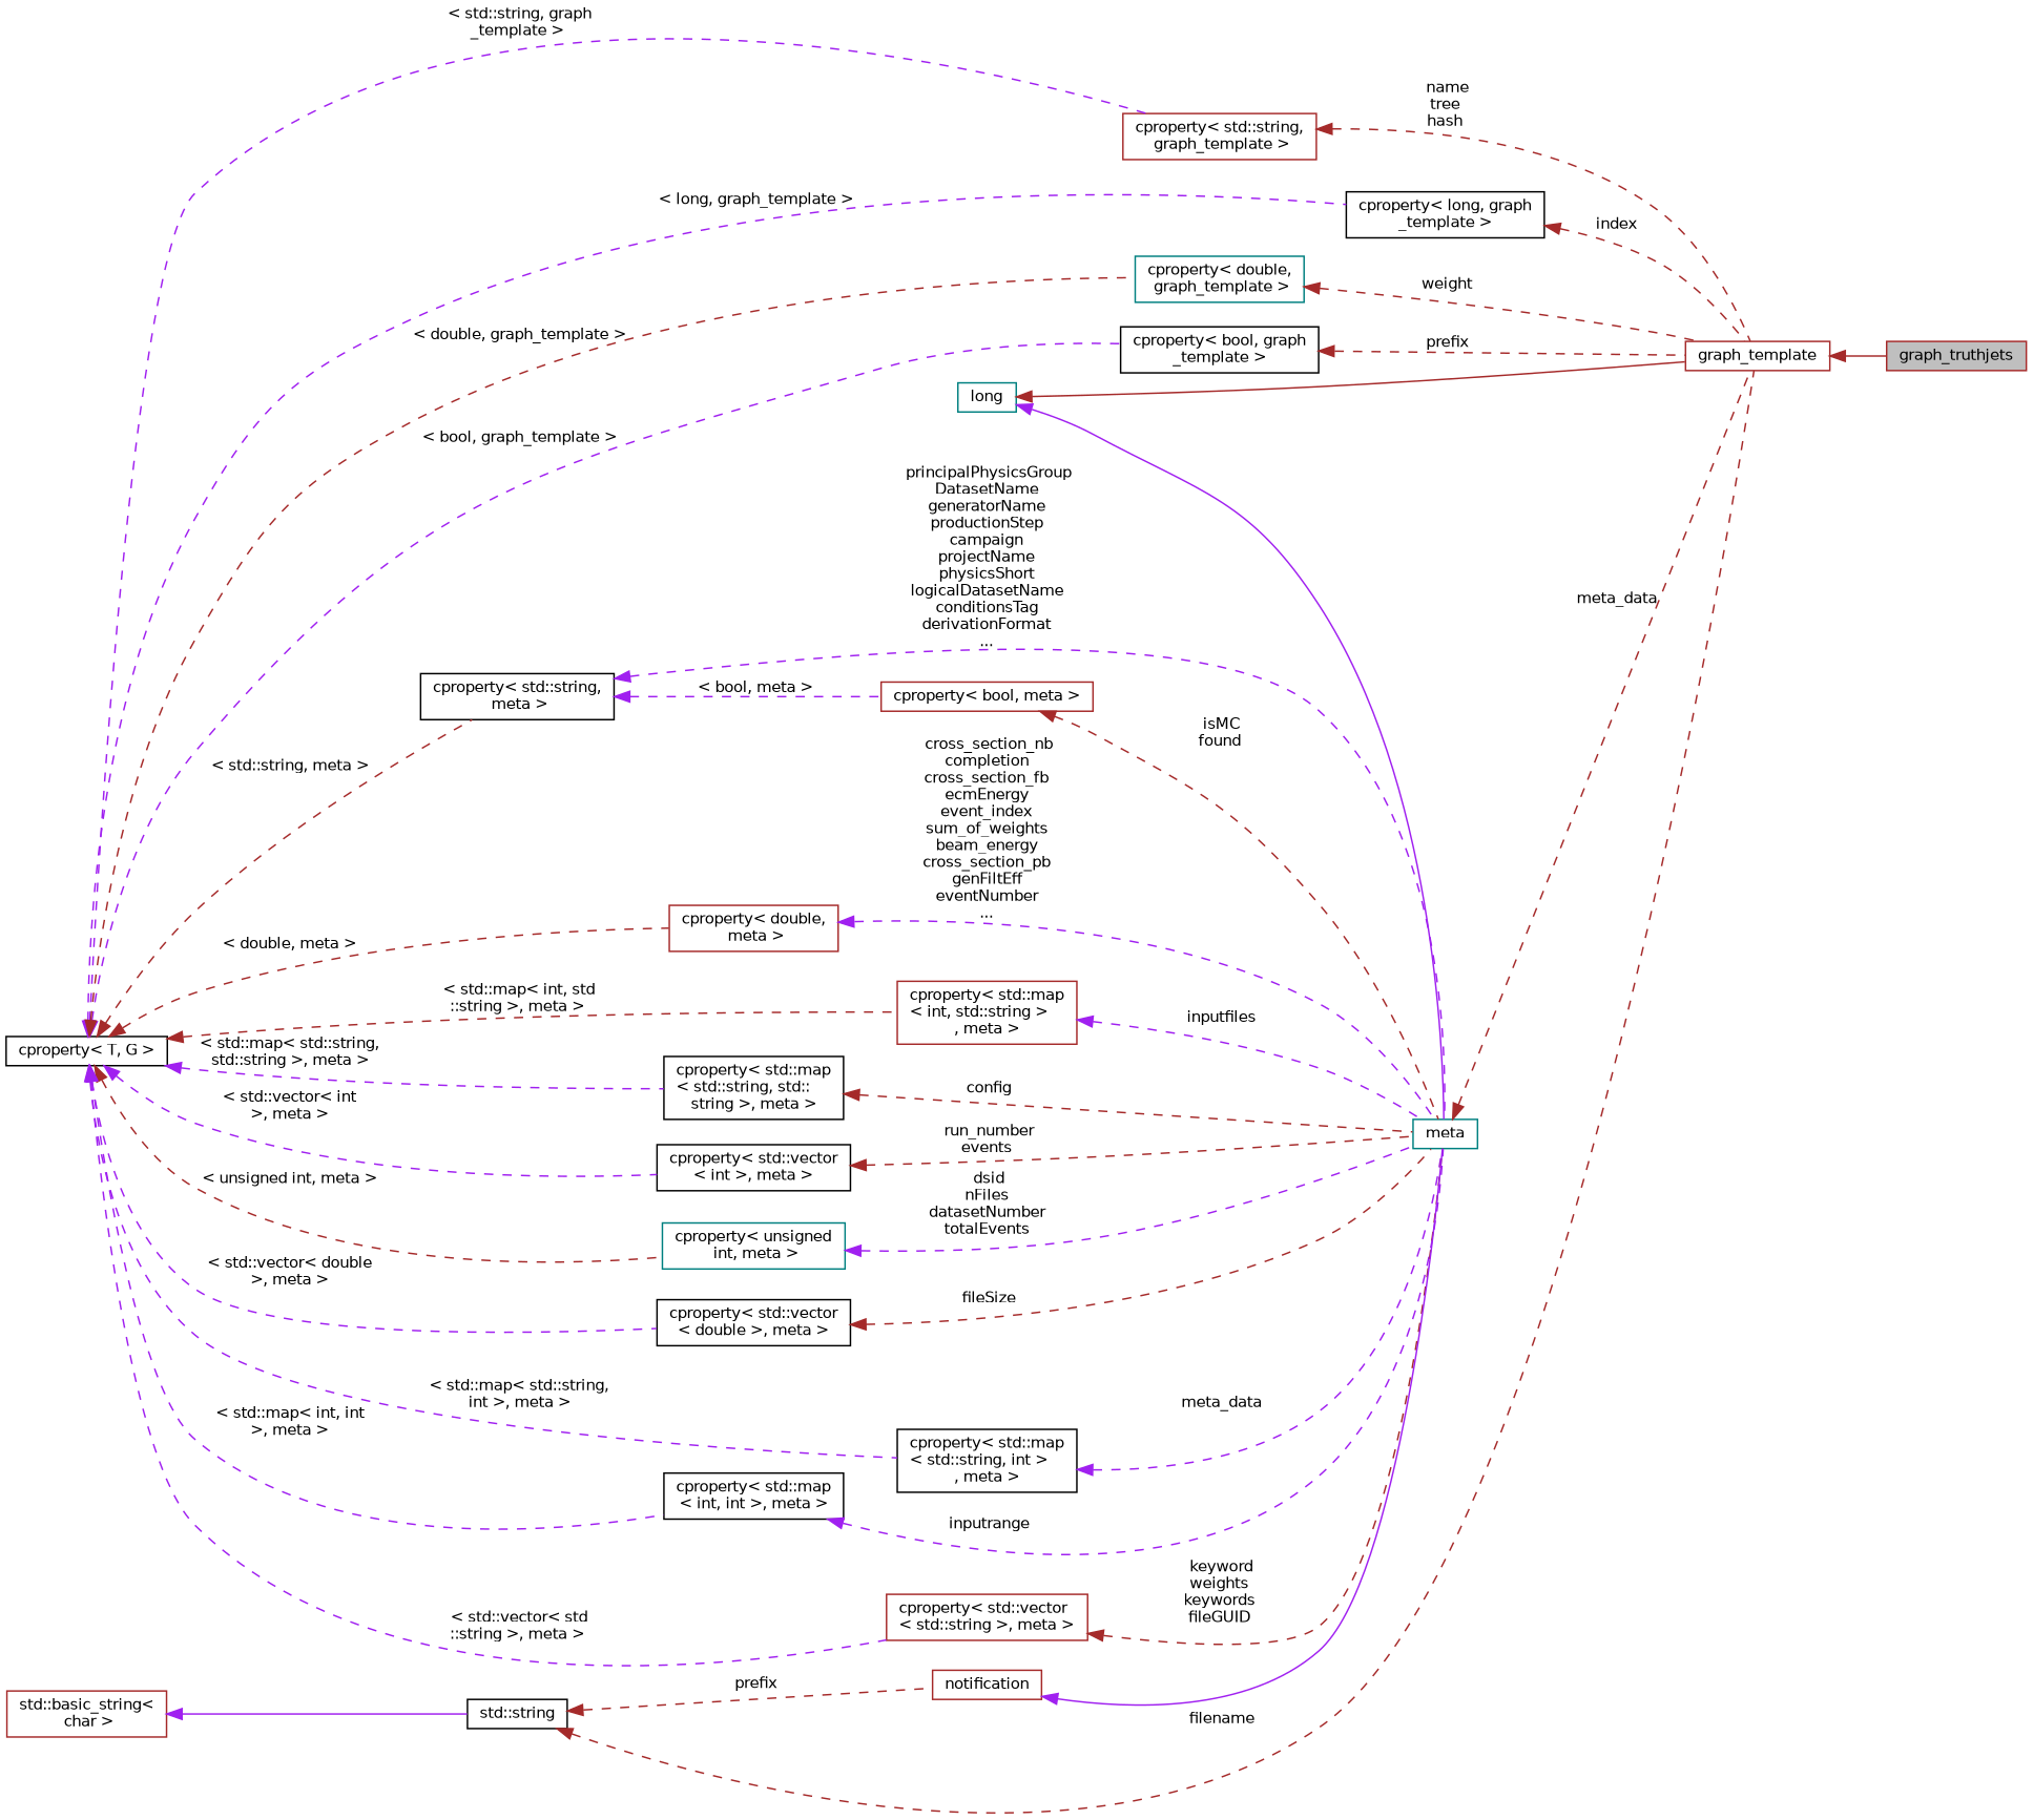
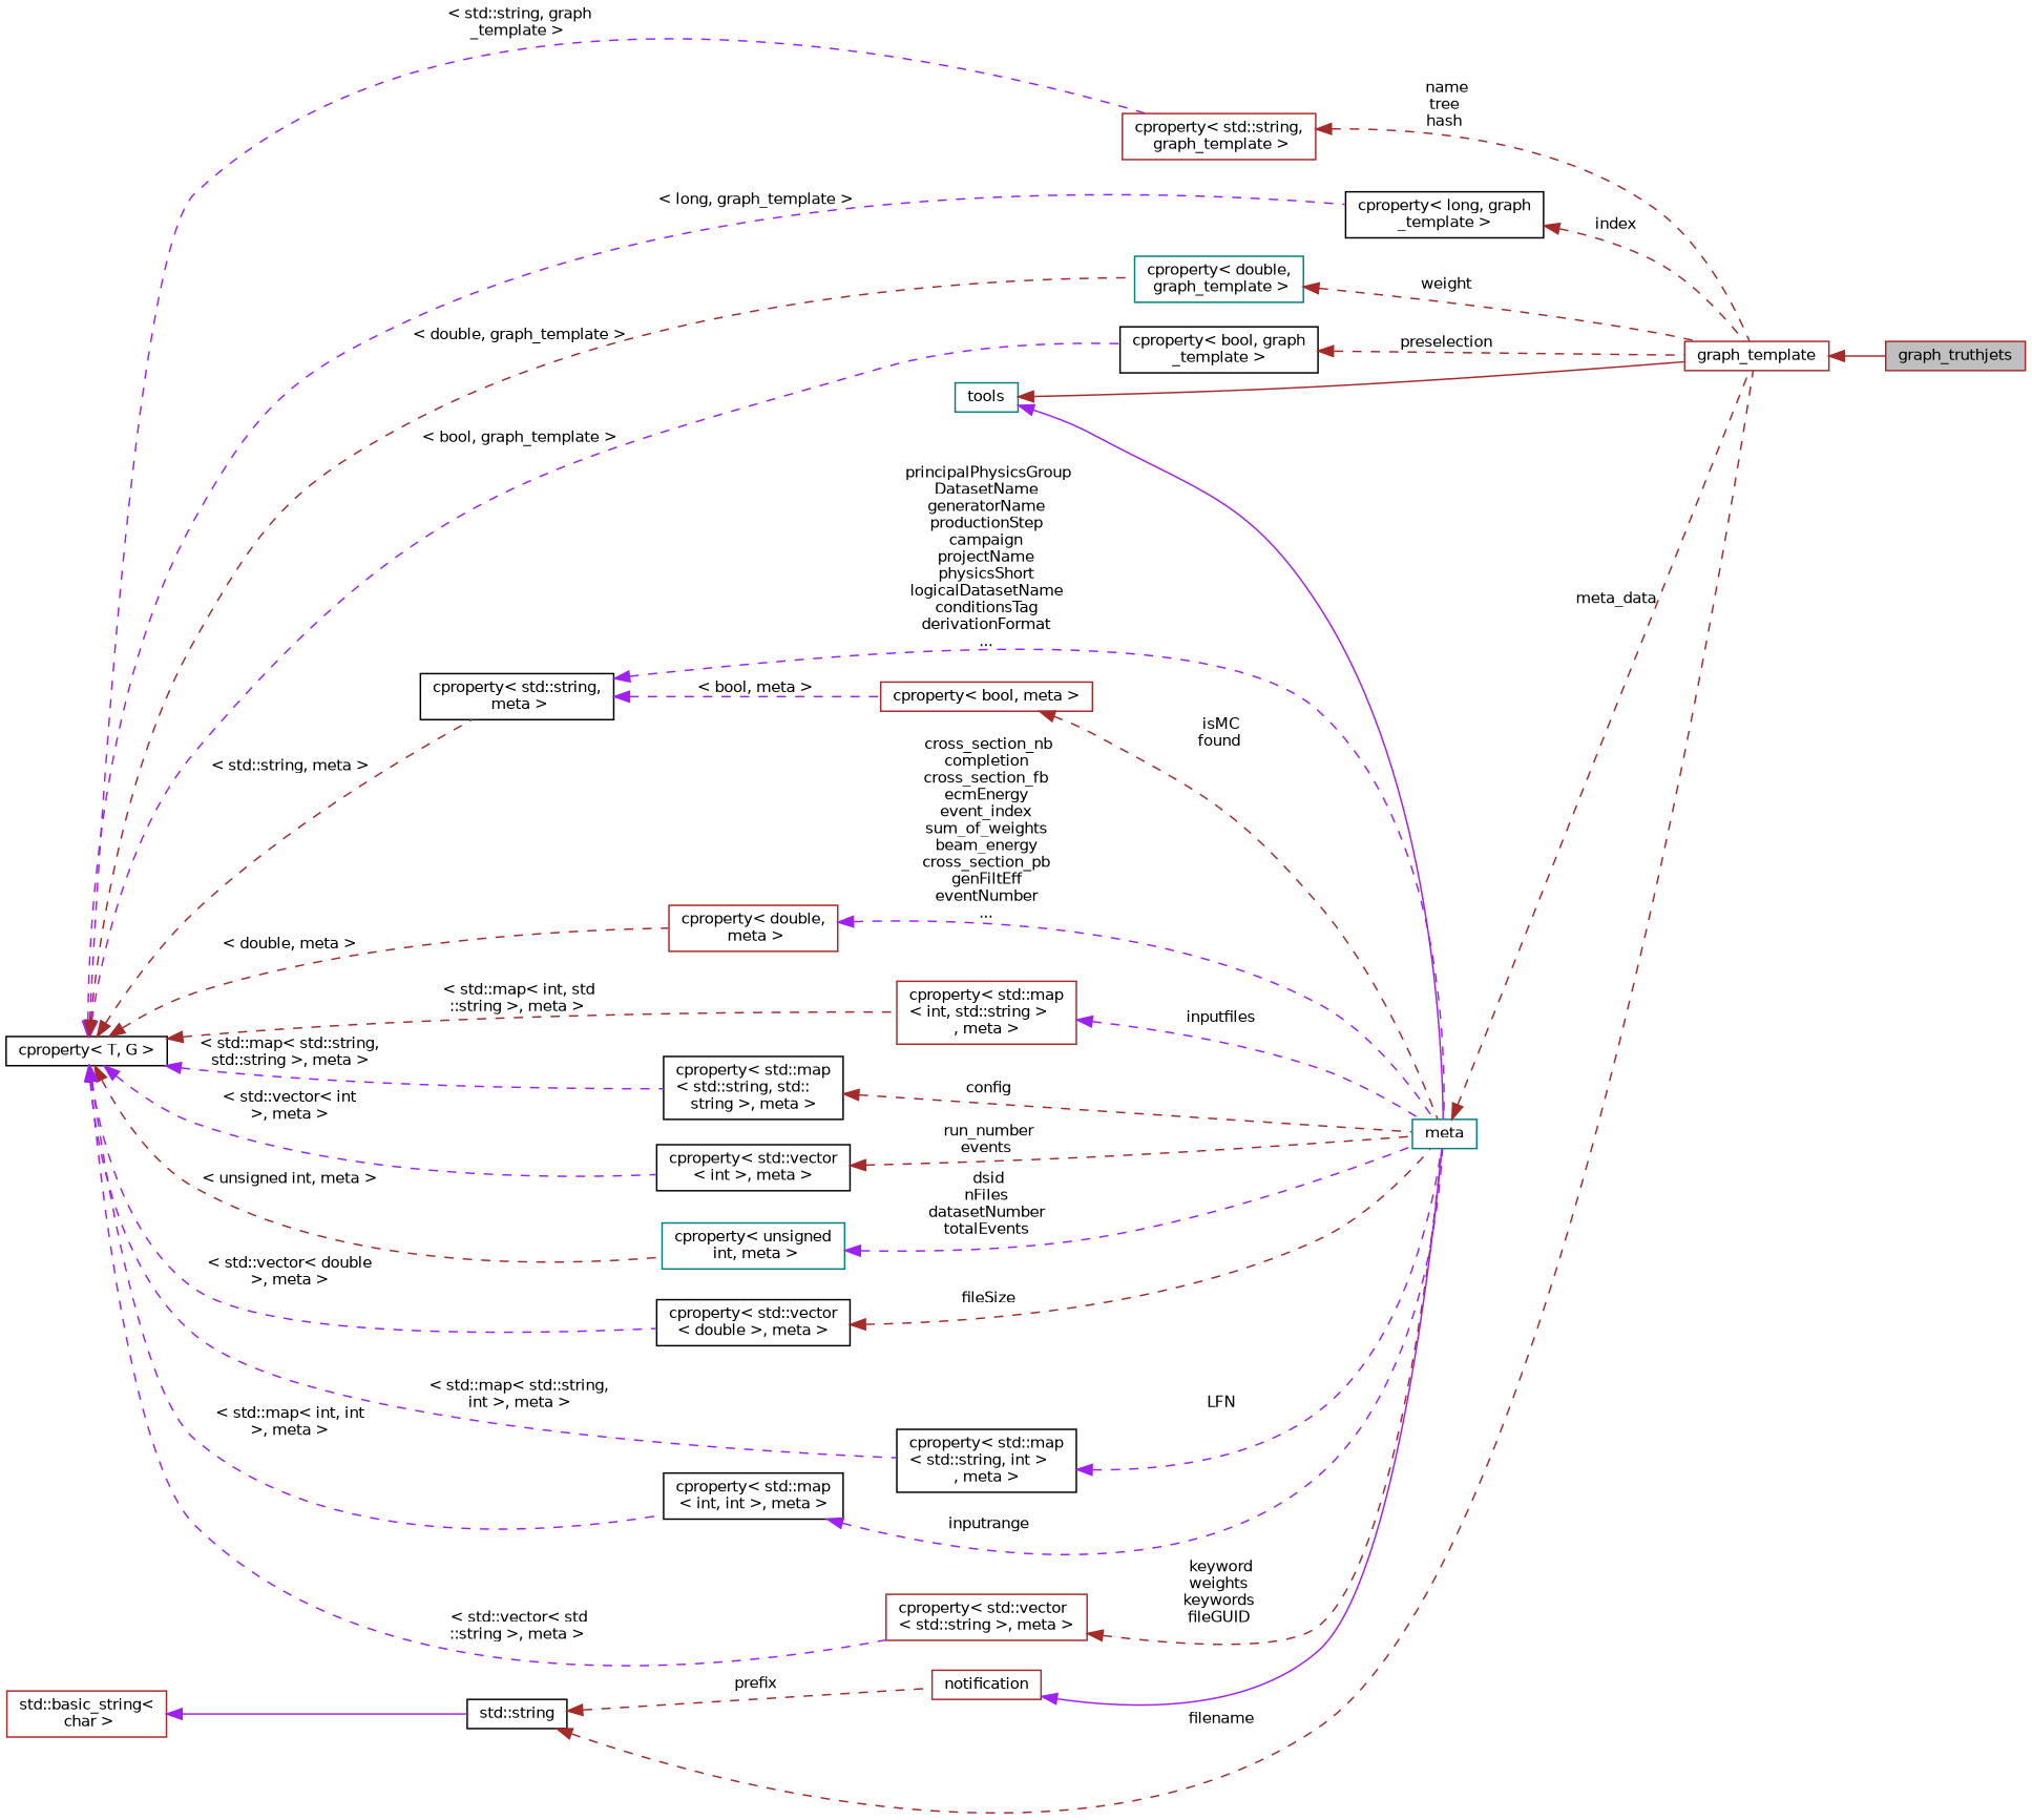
  digraph {
    rankdir=LR
    node [color=black fillcolor=white fontname=Helvetica fontsize=10 shape=record style=filled]
    edge [color=brown dir=back fontname=Helvetica fontsize=10 labelfontname=Helvetica labelfontsize=10 style=dashed]
    n1 [color=brown fillcolor=grey75 fontcolor=black height=0.2 label=graph_truthjets width=0.4]
    n2 [color=brown height=0.2 label=graph_template width=0.4]
-   n3 [color=teal height=0.2 label=long width=0.4]
+   n3 [color=teal height=0.2 label=tools width=0.4]
    n4 [color=teal height=0.2 label=meta width=0.4]
    n5 [height=0.2 label="cproperty\< bool, graph\l_template \>" width=0.4]
    n6 [height=0.2 label="cproperty\< T, G \>" width=0.4]
    n7 [height=0.2 label="cproperty\< std::map\l\< std::string, std::\lstring \>, meta \>" width=0.4]
    n8 [height=0.2 label="cproperty\< std::vector\l\< int \>, meta \>" width=0.4]
    n9 [color=teal height=0.2 label="cproperty\< unsigned\l int, meta \>" width=0.4]
    n10 [height=0.2 label="cproperty\< std::vector\l\< double \>, meta \>" width=0.4]
    n11 [height=0.2 label="cproperty\< std::map\l\< std::string, int \>\l, meta \>" width=0.4]
    n12 [height=0.2 label="cproperty\< std::map\l\< int, int \>, meta \>" width=0.4]
    n13 [color=brown height=0.2 label="cproperty\< std::vector\l\< std::string \>, meta \>" width=0.4]
    n14 [height=0.2 label="cproperty\< std::string,\l meta \>" width=0.4]
    n15 [color=brown height=0.2 label="cproperty\< double,\l meta \>" width=0.4]
    n16 [color=brown height=0.2 label="cproperty\< std::map\l\< int, std::string \>\l, meta \>" width=0.4]
    n17 [color=brown height=0.2 label="cproperty\< std::string,\l graph_template \>" width=0.4]
    n18 [height=0.2 label="cproperty\< long, graph\l_template \>" width=0.4]
    n19 [color=teal height=0.2 label="cproperty\< double,\l graph_template \>" width=0.4]
    n20 [color=brown height=0.2 label="cproperty\< bool, meta \>" width=0.4]
    n21 [color=brown height=0.2 label=notification width=0.4]
    n22 [height=0.2 label="std::string" width=0.4]
    n23 [color=brown height=0.2 label="std::basic_string\<\l char \>" width=0.4]
    n2 -> n1 [style=solid]
    n3 -> n2 [style=solid]
    n3 -> n4 [color=purple style=solid]
    n4 -> n2 [label=" meta_data"]
-   n5 -> n2 [label=" prefix"]
+   n5 -> n2 [label=" preselection"]
    n6 -> n5 [color=purple label=" \< bool, graph_template \>"]
    n6 -> n7 [color=purple label=" \< std::map\< std::string,\l std::string \>, meta \>"]
    n6 -> n8 [color=purple label=" \< std::vector\< int\l \>, meta \>"]
    n6 -> n9 [label=" \< unsigned int, meta \>"]
    n6 -> n10 [color=purple label=" \< std::vector\< double\l \>, meta \>"]
    n6 -> n11 [color=purple label=" \< std::map\< std::string,\l int \>, meta \>"]
    n6 -> n12 [color=purple label=" \< std::map\< int, int\l \>, meta \>"]
    n6 -> n13 [color=purple label=" \< std::vector\< std\l::string \>, meta \>"]
    n6 -> n14 [label=" \< std::string, meta \>"]
    n6 -> n15 [label=" \< double, meta \>"]
    n6 -> n16 [label=" \< std::map\< int, std\l::string \>, meta \>"]
    n6 -> n17 [color=purple label=" \< std::string, graph\l_template \>"]
    n6 -> n18 [color=purple label=" \< long, graph_template \>"]
    n6 -> n19 [label=" \< double, graph_template \>"]
    n7 -> n4 [label=" config"]
    n8 -> n4 [label=" run_number\nevents"]
    n9 -> n4 [color=purple label=" dsid\nnFiles\ndatasetNumber\ntotalEvents"]
    n10 -> n4 [label=" fileSize"]
-   n11 -> n4 [color=purple label=" meta_data"]
+   n11 -> n4 [color=purple label=" LFN"]
    n12 -> n4 [color=purple label=" inputrange"]
    n13 -> n4 [label=" keyword\nweights\nkeywords\nfileGUID"]
    n14 -> n4 [color=purple label=" principalPhysicsGroup\nDatasetName\ngeneratorName\nproductionStep\ncampaign\nprojectName\nphysicsShort\nlogicalDatasetName\nconditionsTag\nderivationFormat\n..."]
    n14 -> n20 [color=purple label=" \< bool, meta \>"]
    n15 -> n4 [color=purple label=" cross_section_nb\ncompletion\ncross_section_fb\necmEnergy\nevent_index\nsum_of_weights\nbeam_energy\ncross_section_pb\ngenFiltEff\neventNumber\n..."]
    n16 -> n4 [color=purple label=" inputfiles"]
    n17 -> n2 [label=" name\ntree\nhash"]
    n18 -> n2 [label=" index"]
    n19 -> n2 [label=" weight"]
    n20 -> n4 [label=" isMC\nfound"]
    n21 -> n4 [color=purple style=solid]
    n22 -> n2 [label=" filename"]
    n22 -> n21 [label=" prefix"]
    n23 -> n22 [color=purple style=solid]
  }
